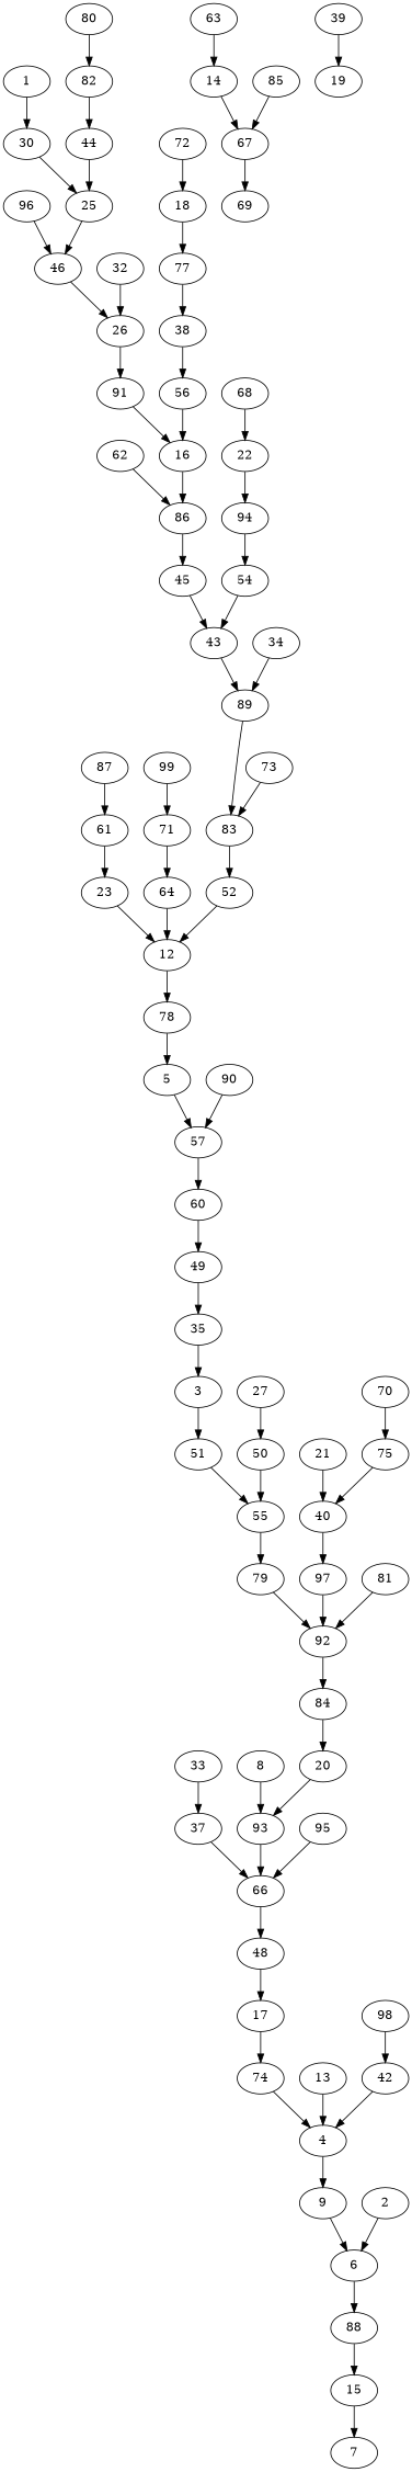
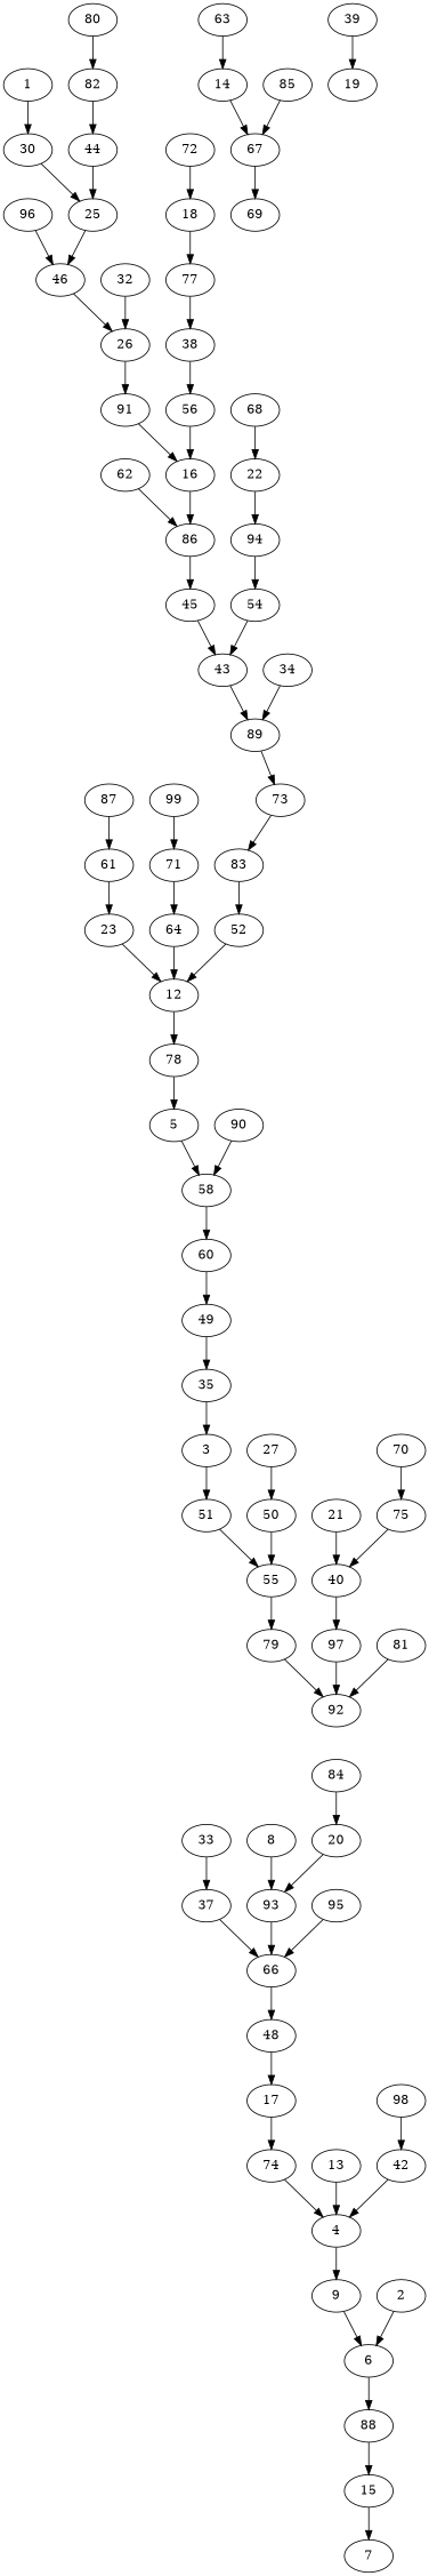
  digraph {
    15
    7
    88
    6
    9
    4
    74
    17
    48
    66
    37
    33
    93
    8
    20
    84
    92
    79
    55
    51
    3
    35
    49
    60
-   57
+   57 [label=58]
    5
    78
    12
    23
    61
    87
    64
    71
    99
    52
    83
    73
    89
    43
    45
    86
    62
    16
    91
    67
    69
    14
    63
    85
    39
    19
    26
    46
    96
    25
    30
    1
    44
    82
    80
    32
    56
    38
    77
    18
    72
    54
    94
    22
    n70 [label=68]
    34
    90
    50
    27
    97
    40
    21
    75
    70
    81
    95
    13
    42
    98
    2
    15 -> 7
    88 -> 15
    6 -> 88
    9 -> 6
    4 -> 9
    74 -> 4
    17 -> 74
    48 -> 17
    66 -> 48
    37 -> 66
    33 -> 37
    93 -> 66
    8 -> 93
    20 -> 93
    84 -> 20
-   92 -> 84
    79 -> 92
    55 -> 79
    51 -> 55
    3 -> 51
    35 -> 3
    49 -> 35
    60 -> 49
    57 -> 60
    5 -> 57
    78 -> 5
    12 -> 78
    23 -> 12
    61 -> 23
    87 -> 61
    64 -> 12
    71 -> 64
    99 -> 71
    52 -> 12
    83 -> 52
    73 -> 83
-   89 -> 83
+   89 -> 73
    43 -> 89
    45 -> 43
    86 -> 45
    62 -> 86
    16 -> 86
    91 -> 16
    67 -> 69
    14 -> 67
    63 -> 14
    85 -> 67
    39 -> 19
    26 -> 91
    46 -> 26
    96 -> 46
    25 -> 46
    30 -> 25
    1 -> 30
    44 -> 25
    82 -> 44
    80 -> 82
    32 -> 26
    56 -> 16
    38 -> 56
    77 -> 38
    18 -> 77
    72 -> 18
    54 -> 43
    94 -> 54
    22 -> 94
    n70 -> 22
    34 -> 89
    90 -> 57
    50 -> 55
    27 -> 50
    97 -> 92
    40 -> 97
    21 -> 40
    75 -> 40
    70 -> 75
    81 -> 92
    95 -> 66
    13 -> 4
    42 -> 4
    98 -> 42
    2 -> 6
  }
